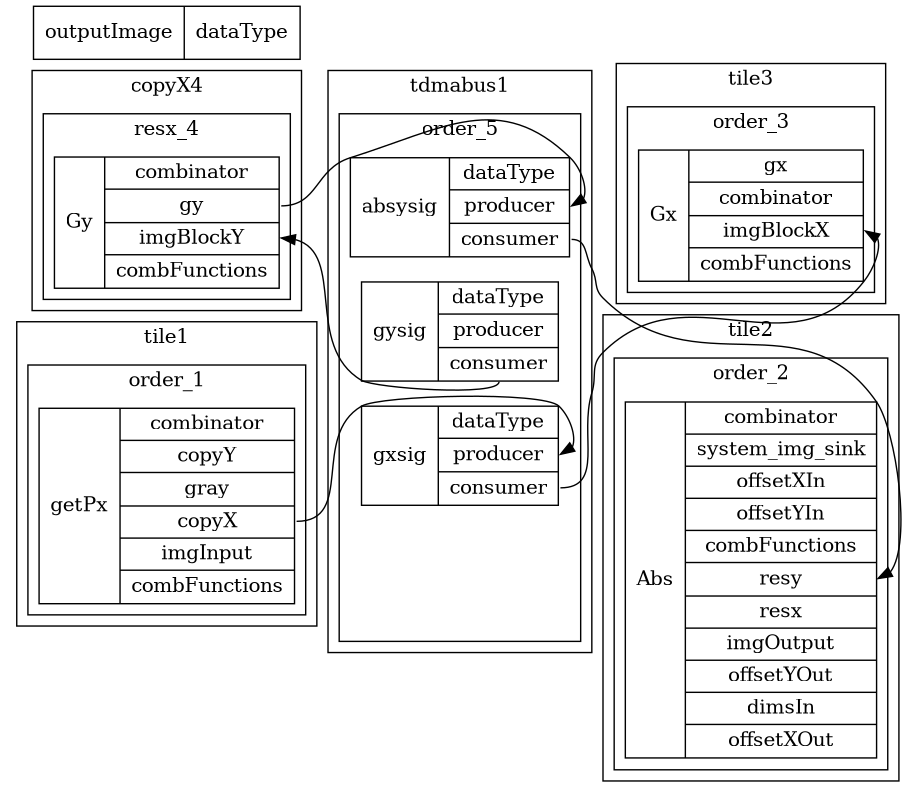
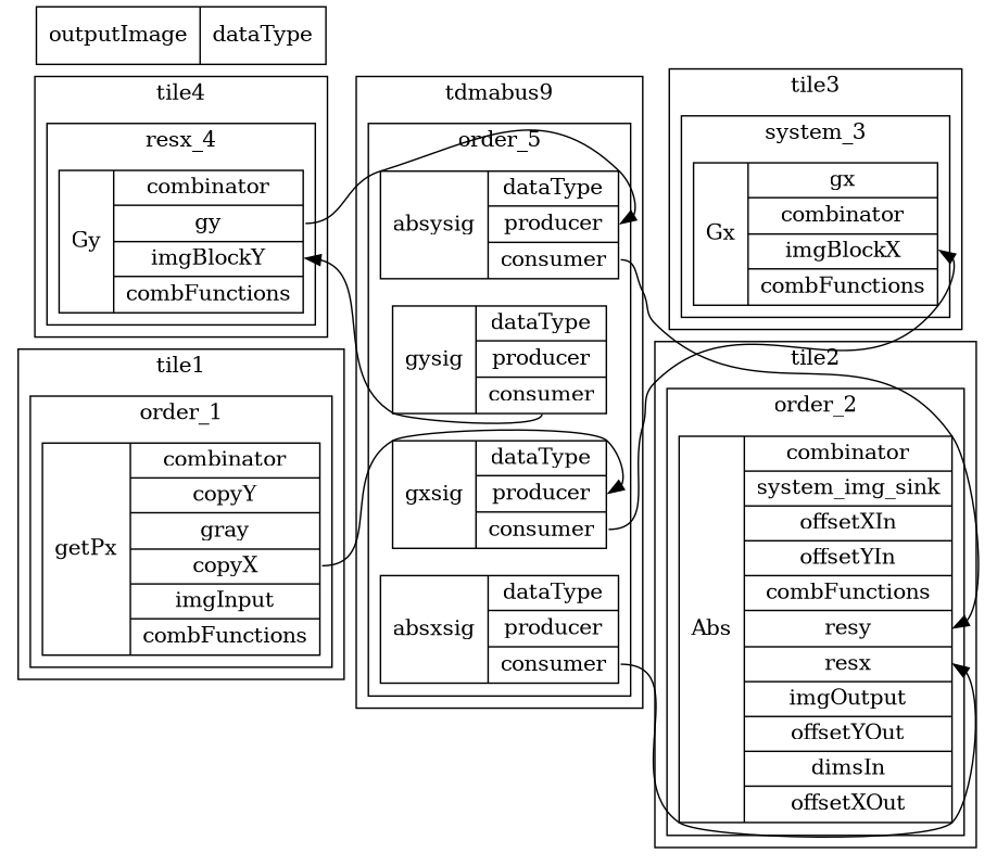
  digraph {
    rankdir=LR
    node [shape=record]
    edge [headport=producer tailport=consumer]
    n1 [height=1.2917 label="{Gy|{<combinator>combinator|<gy>gy|<imgBlockY>imgBlockY|<combFunctions>combFunctions}}" width=1.9167]
    n2 [height=3.5278 label="{Abs|{<combinator>combinator|<system_img_sink>system_img_sink|<offsetXIn>offsetXIn|<offsetYIn>offsetYIn|<combFunctions>combFunctions|<resy>resy|<resx>resx|<imgOutput>imgOutput|<offsetYOut>offsetYOut|<dimsIn>dimsIn|<offsetXOut>offsetXOut}}" width=2.125]
    n3 [height=1.9306 label="{getPx|{<combinator>combinator|<copyY>copyY|<gray>gray|<copyX>copyX|<imgInput>imgInput|<combFunctions>combFunctions}}" width=2.1111]
    n4 [height=0.97222 label="{gxsig|{<dataType>dataType|<producer>producer|<consumer>consumer}}" width=1.625]
    n5 [height=0.97222 label="{gysig|{<dataType>dataType|<producer>producer|<consumer>consumer}}" width=1.625]
+   n6 [height=0.97222 label="{absxsig|{<dataType>dataType|<producer>producer|<consumer>consumer}}" width=1.8056]
    n7 [height=0.97222 label="{absysig|{<dataType>dataType|<producer>producer|<consumer>consumer}}" width=1.8056]
    n8 [height=1.2917 label="{Gx|{<gx>gx|<combinator>combinator|<imgBlockX>imgBlockX|<combFunctions>combFunctions}}" width=1.9167]
    n9 [height=0.51389 label="{outputImage|{<dataType>dataType}}" width=2.1528]
    subgraph cluster_1 {
-     label=copyX4
+     label=tile4
      subgraph cluster_2 {
        label=resx_4
        n1
      }
    }
    subgraph cluster_3 {
      label=tile2
      subgraph cluster_4 {
        label=order_2
        n2
      }
    }
    subgraph cluster_5 {
      label=tile1
      subgraph cluster_6 {
        label=order_1
        n3
      }
    }
    subgraph cluster_7 {
-     label=tdmabus1
+     label=tdmabus9
      subgraph cluster_8 {
        label=order_5
        n4
        n5
+       n6
        n7
      }
    }
    subgraph cluster_9 {
      label=tile3
      subgraph cluster_10 {
-       label=order_3
+       label=system_3
        n8
      }
    }
    n1 -> n7 [tailport=gy]
    n3 -> n4 [tailport=copyX]
    n4 -> n8 [headport=imgBlockX]
    n5 -> n1 [headport=imgBlockY]
+   n6 -> n2 [headport=resx]
    n7 -> n2 [headport=resy]
  }
